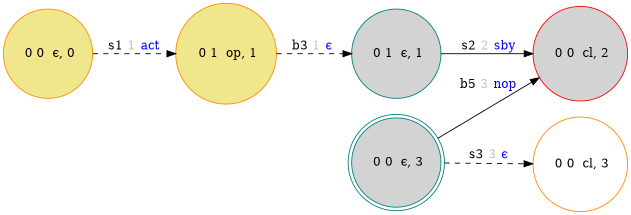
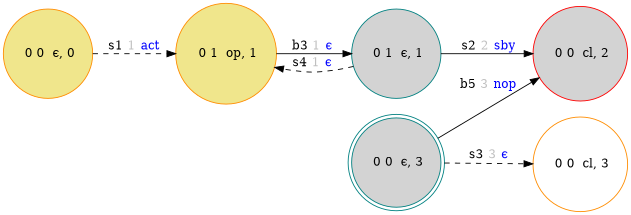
  digraph {
    rankdir=LR
    node [color=darkorange fillcolor=lightgrey shape=circle style=filled]
    edge [style=dashed]
    " 0 0  ϵ, 0" [fillcolor=khaki]
    " 0 1  op, 1" [fillcolor=khaki]
    " 0 1  ϵ, 1" [color=teal]
    " 0 0  cl, 2" [color=red]
    " 0 0  ϵ, 3" [color=teal shape=doublecircle]
    " 0 0  cl, 3" [fillcolor=white]
    " 0 0  ϵ, 0" -> " 0 1  op, 1" [label=<s1 <FONT COLOR="grey">1</FONT> <FONT COLOR="blue">act</FONT>>]
-   " 0 1  op, 1" -> " 0 1  ϵ, 1" [label=<b3 <FONT COLOR="grey">1</FONT> <FONT COLOR="blue">ϵ</FONT>>]
+   " 0 1  op, 1" -> " 0 1  ϵ, 1" [label=<b3 <FONT COLOR="grey">1</FONT> <FONT COLOR="blue">ϵ</FONT>> style=solid]
+   " 0 1  ϵ, 1" -> " 0 1  op, 1" [label=<s4 <FONT COLOR="grey">1</FONT> <FONT COLOR="blue">ϵ</FONT>>]
    " 0 1  ϵ, 1" -> " 0 0  cl, 2" [label=<s2 <FONT COLOR="grey">2</FONT> <FONT COLOR="blue">sby</FONT>> style=solid]
    " 0 0  ϵ, 3" -> " 0 0  cl, 2" [label=<b5 <FONT COLOR="grey">3</FONT> <FONT COLOR="blue">nop</FONT>> style=solid]
    " 0 0  ϵ, 3" -> " 0 0  cl, 3" [label=<s3 <FONT COLOR="grey">3</FONT> <FONT COLOR="blue">ϵ</FONT>>]
  }
